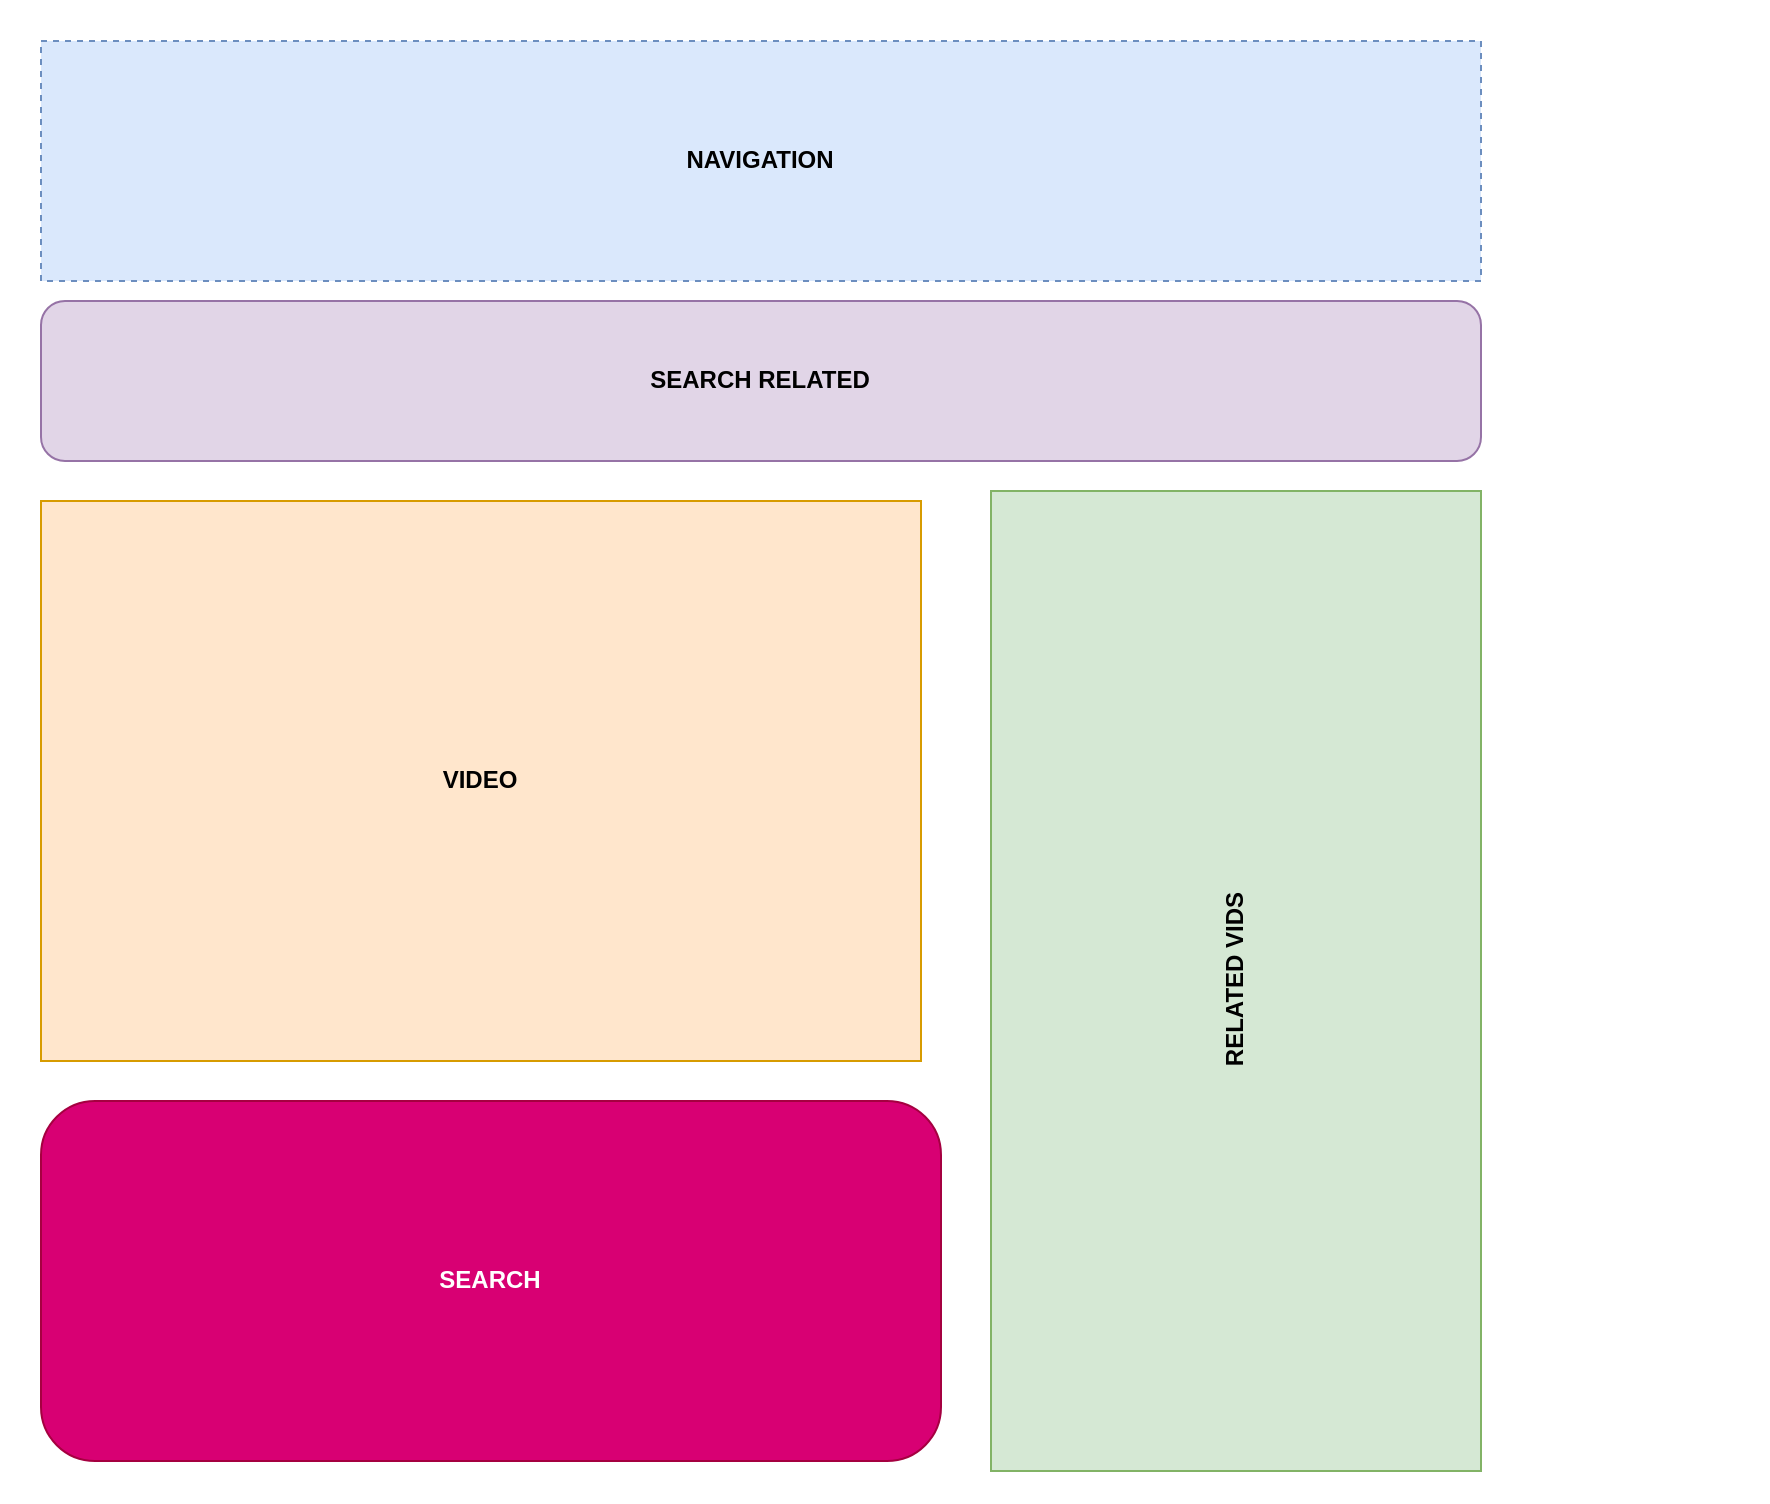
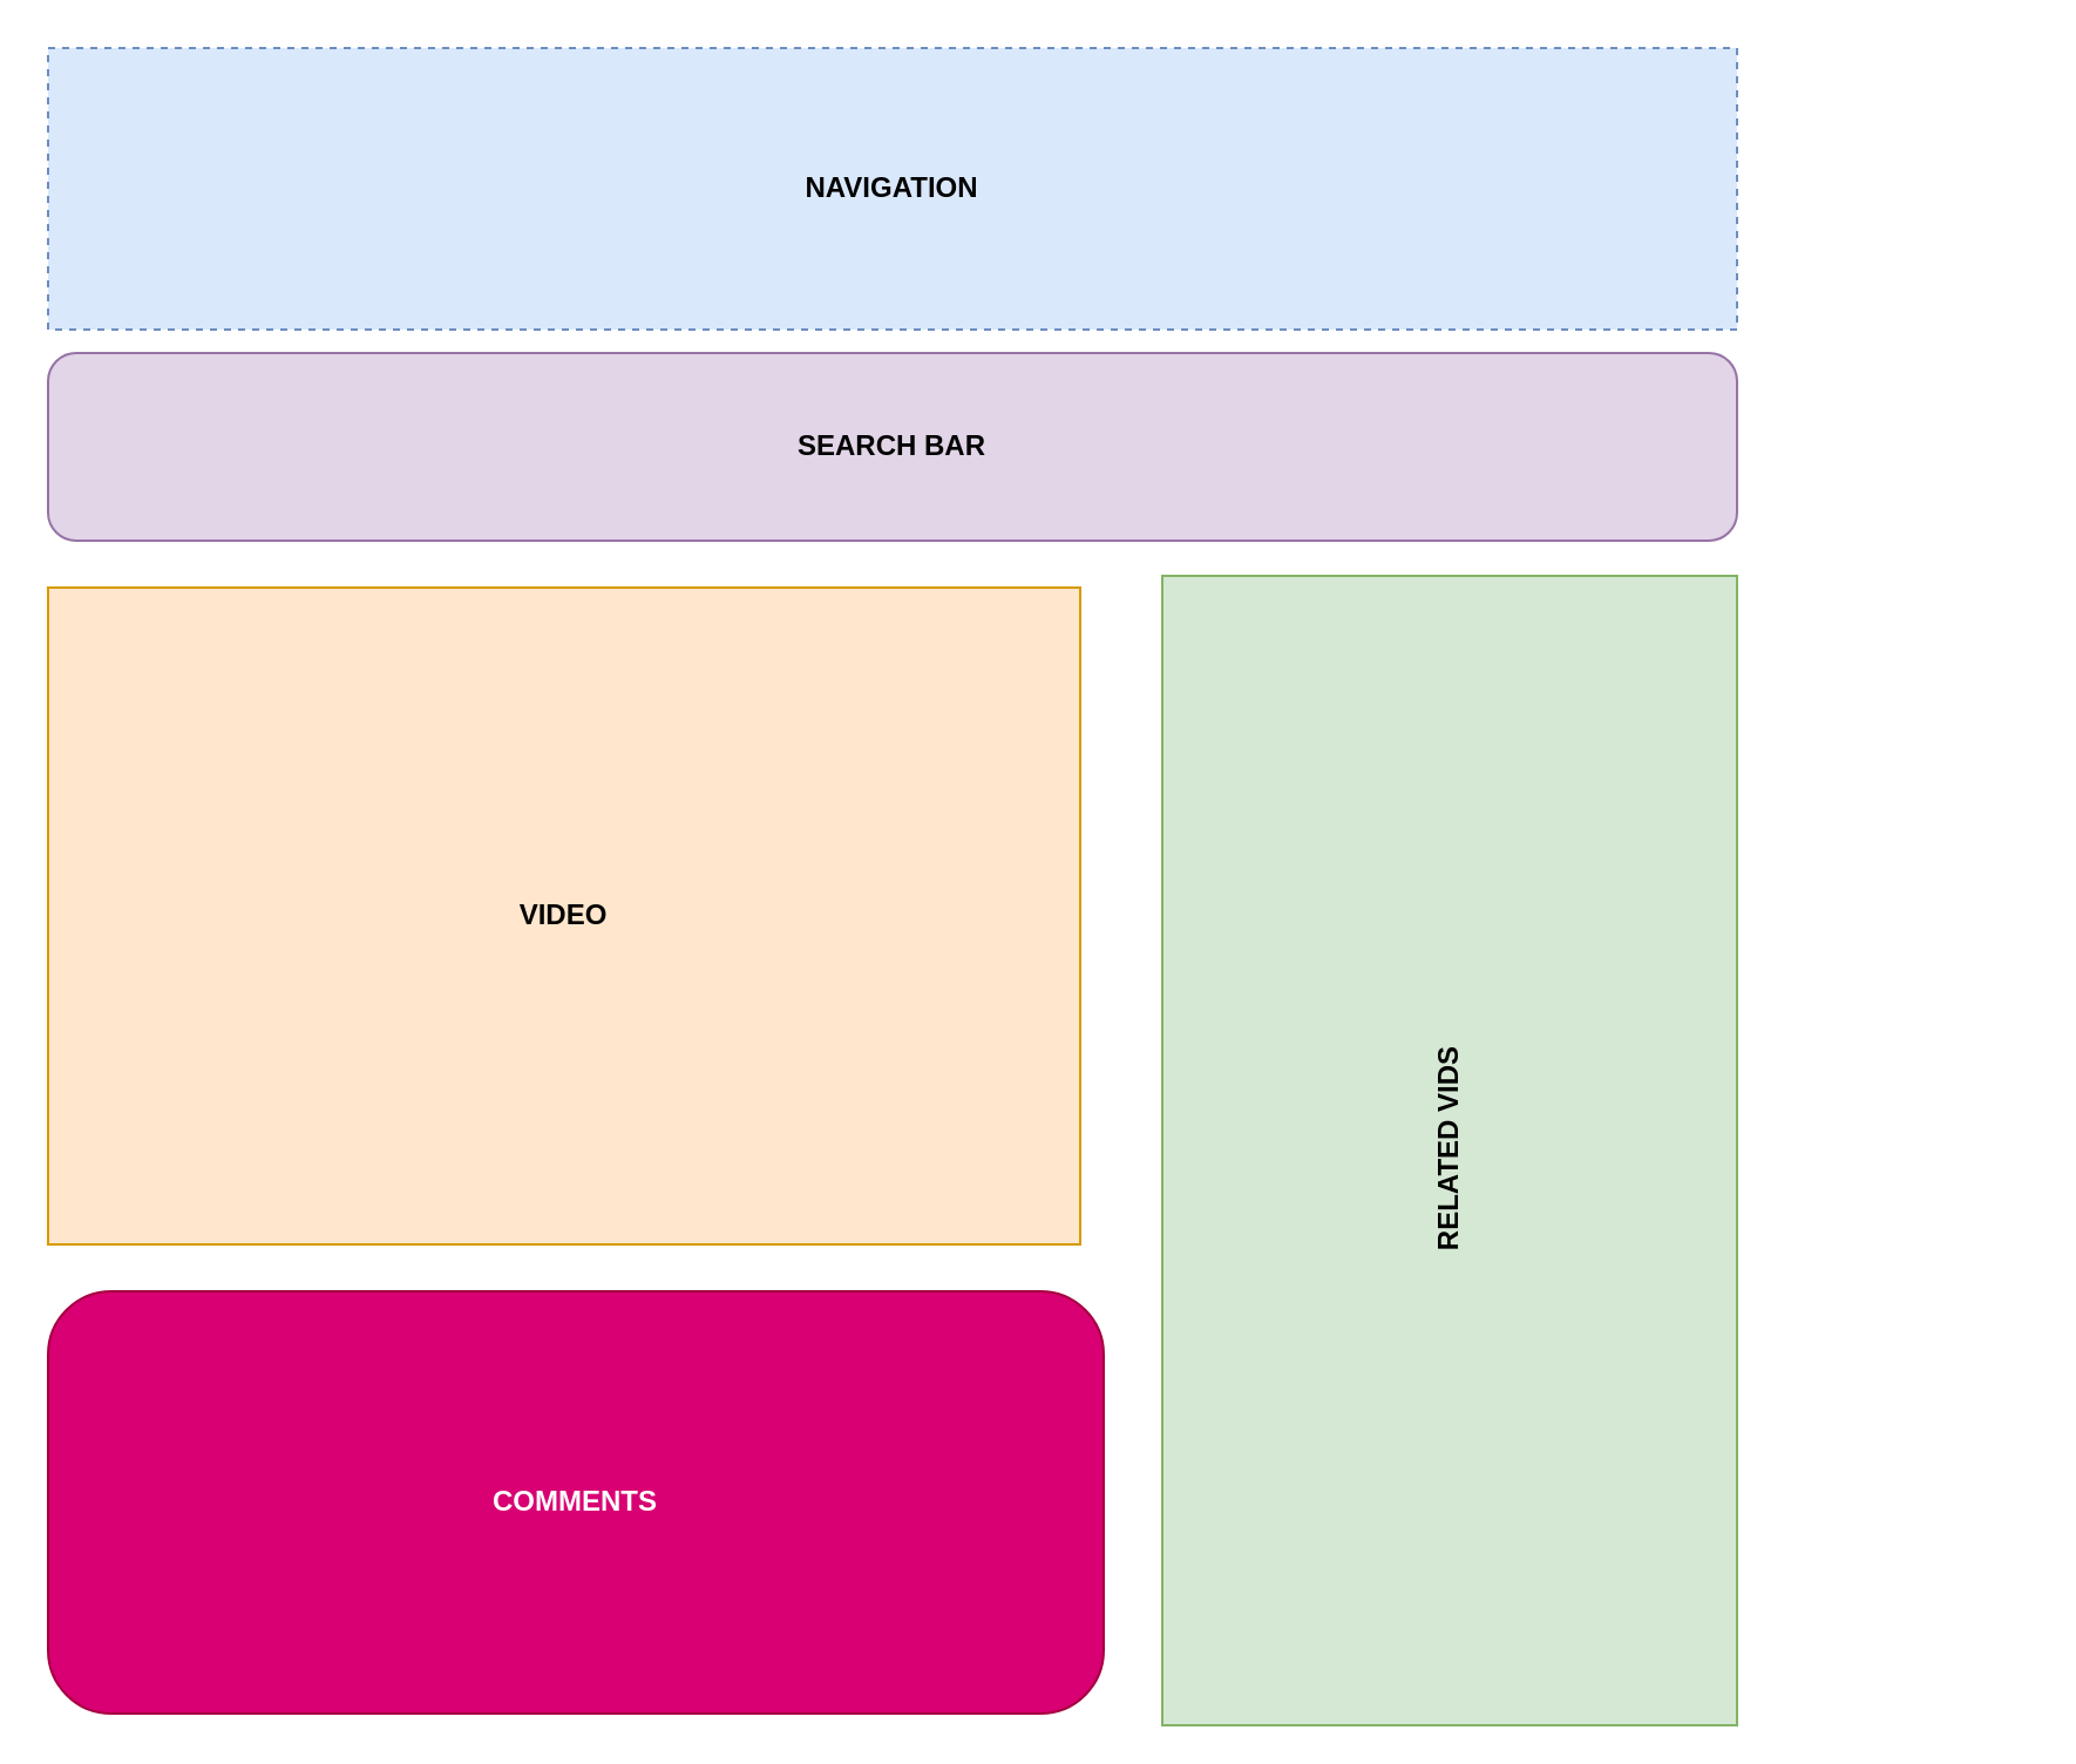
  <mxCell id="0" />
  <mxCell id="1" parent="0" />
  <mxCell id="2" value="NAVIGATION" style="rounded=0;whiteSpace=wrap;html=1;fillColor=#dae8fc;strokeColor=#6c8ebf;fontStyle=1;dashed=1;" vertex="1" parent="1"><mxGeometry x="20" y="20" width="720" height="120" as="geometry" /></mxCell>
- <mxCell id="3" value="SEARCH RELATED" style="rounded=1;whiteSpace=wrap;html=1;fillColor=#e1d5e7;strokeColor=#9673a6;fontStyle=1" vertex="1" parent="1"><mxGeometry x="20" y="150" width="720" height="80" as="geometry" /></mxCell>
+ <mxCell id="3" value="SEARCH BAR" style="rounded=1;whiteSpace=wrap;html=1;fillColor=#e1d5e7;strokeColor=#9673a6;fontStyle=1" vertex="1" parent="1"><mxGeometry x="20" y="150" width="720" height="80" as="geometry" /></mxCell>
  <mxCell id="4" value="&lt;b&gt;VIDEO&lt;/b&gt;" style="rounded=0;whiteSpace=wrap;html=1;fillColor=#ffe6cc;strokeColor=#d79b00;" vertex="1" parent="1"><mxGeometry x="20" y="250" width="440" height="280" as="geometry" /></mxCell>
  <mxCell id="5" value="&lt;b&gt;RELATED VIDS&lt;/b&gt;" style="rounded=0;whiteSpace=wrap;html=1;rotation=-90;fillColor=#d5e8d4;strokeColor=#82b366;" vertex="1" parent="1"><mxGeometry x="372.5" y="367.5" width="490" height="245" as="geometry" /></mxCell>
- <mxCell id="6" value="&lt;b&gt;SEARCH&lt;/b&gt;" style="rounded=1;whiteSpace=wrap;html=1;fillColor=#d80073;strokeColor=#A50040;fontColor=#ffffff;" vertex="1" parent="1"><mxGeometry x="20" y="550" width="450" height="180" as="geometry" /></mxCell>
+ <mxCell id="6" value="&lt;b&gt;COMMENTS&lt;/b&gt;" style="rounded=1;whiteSpace=wrap;html=1;fillColor=#d80073;strokeColor=#A50040;fontColor=#ffffff;" vertex="1" parent="1"><mxGeometry x="20" y="550" width="450" height="180" as="geometry" /></mxCell>
